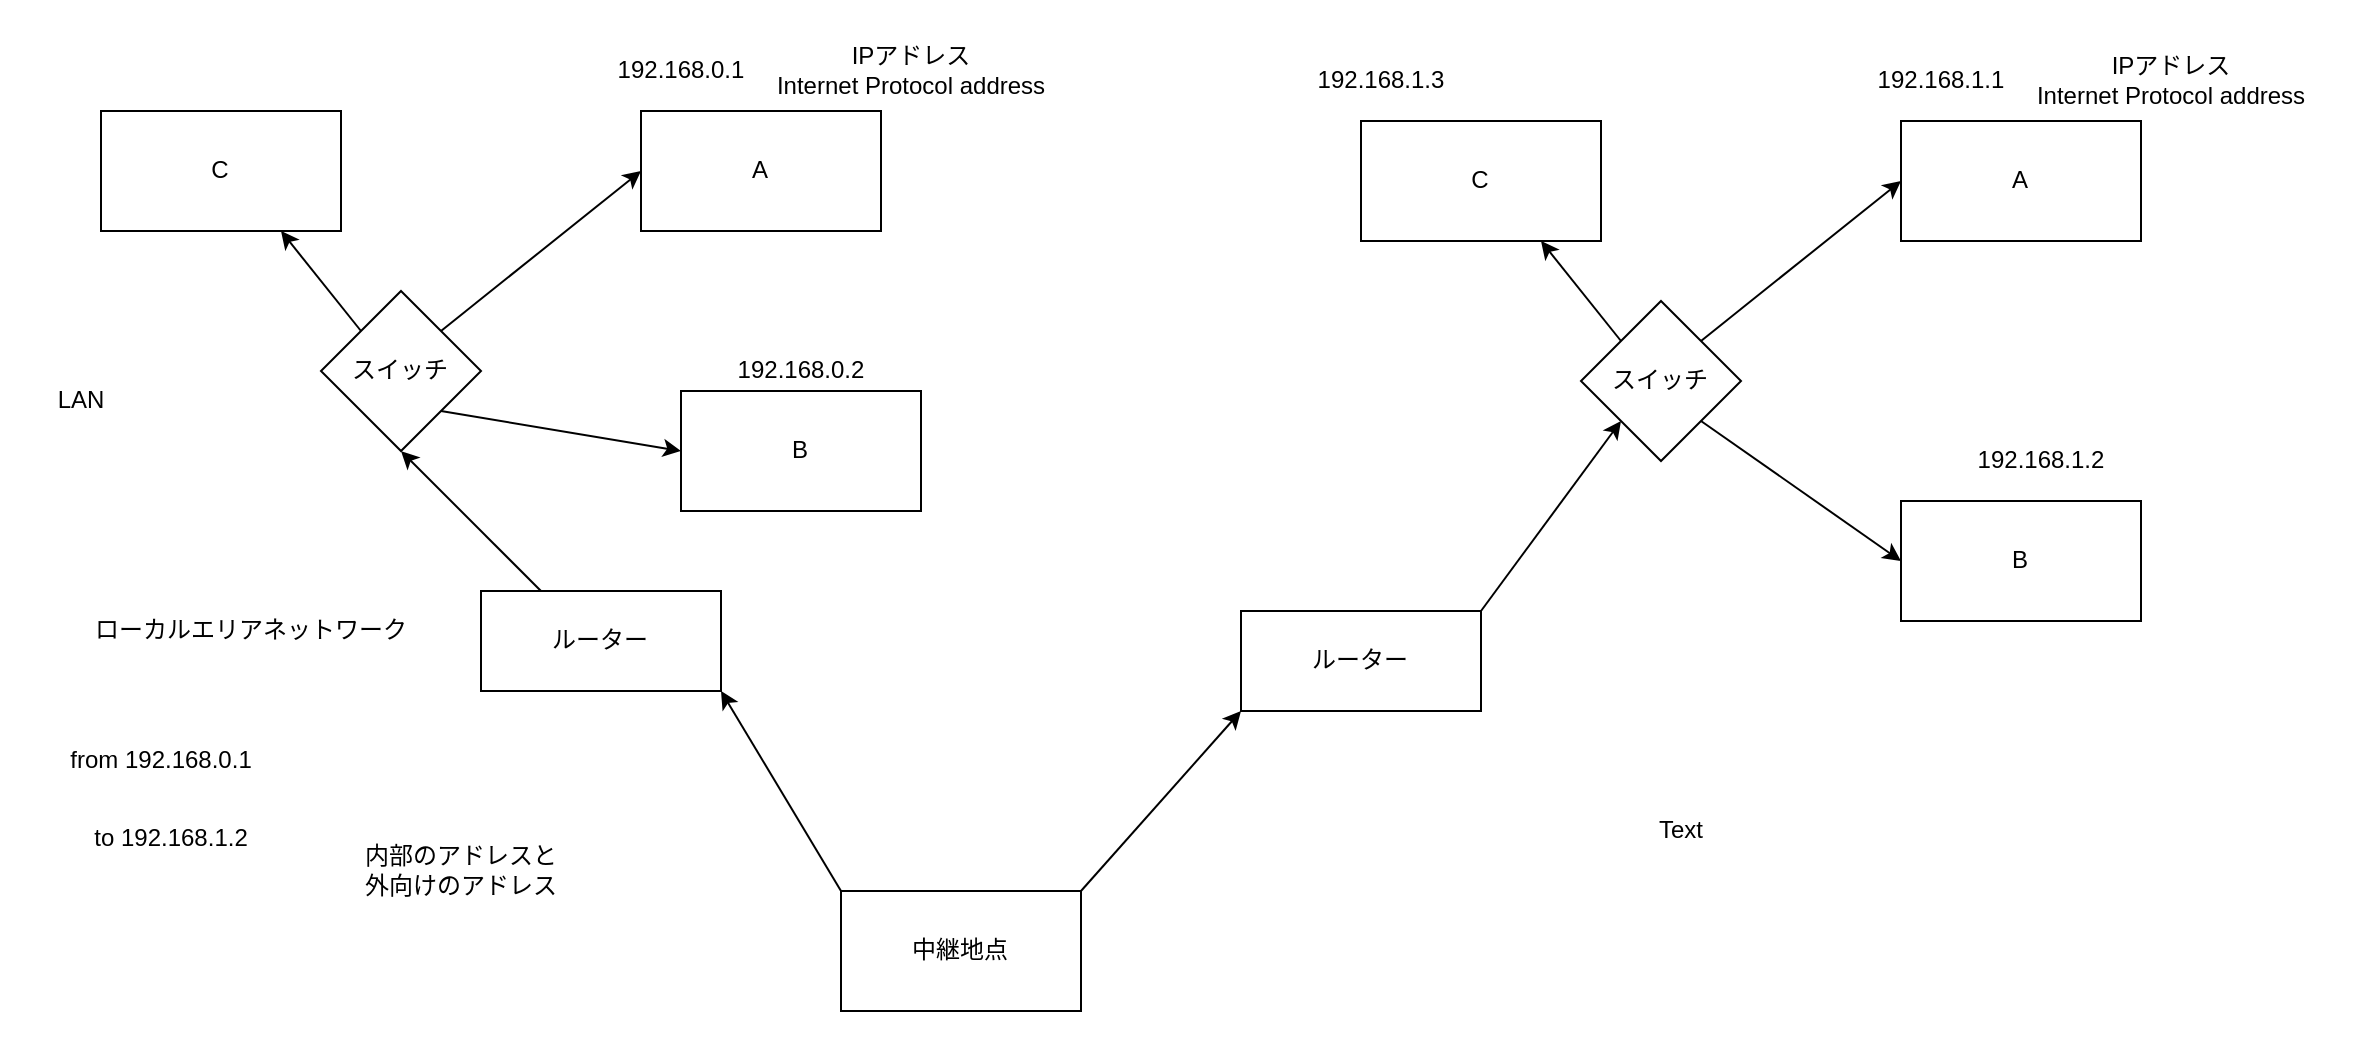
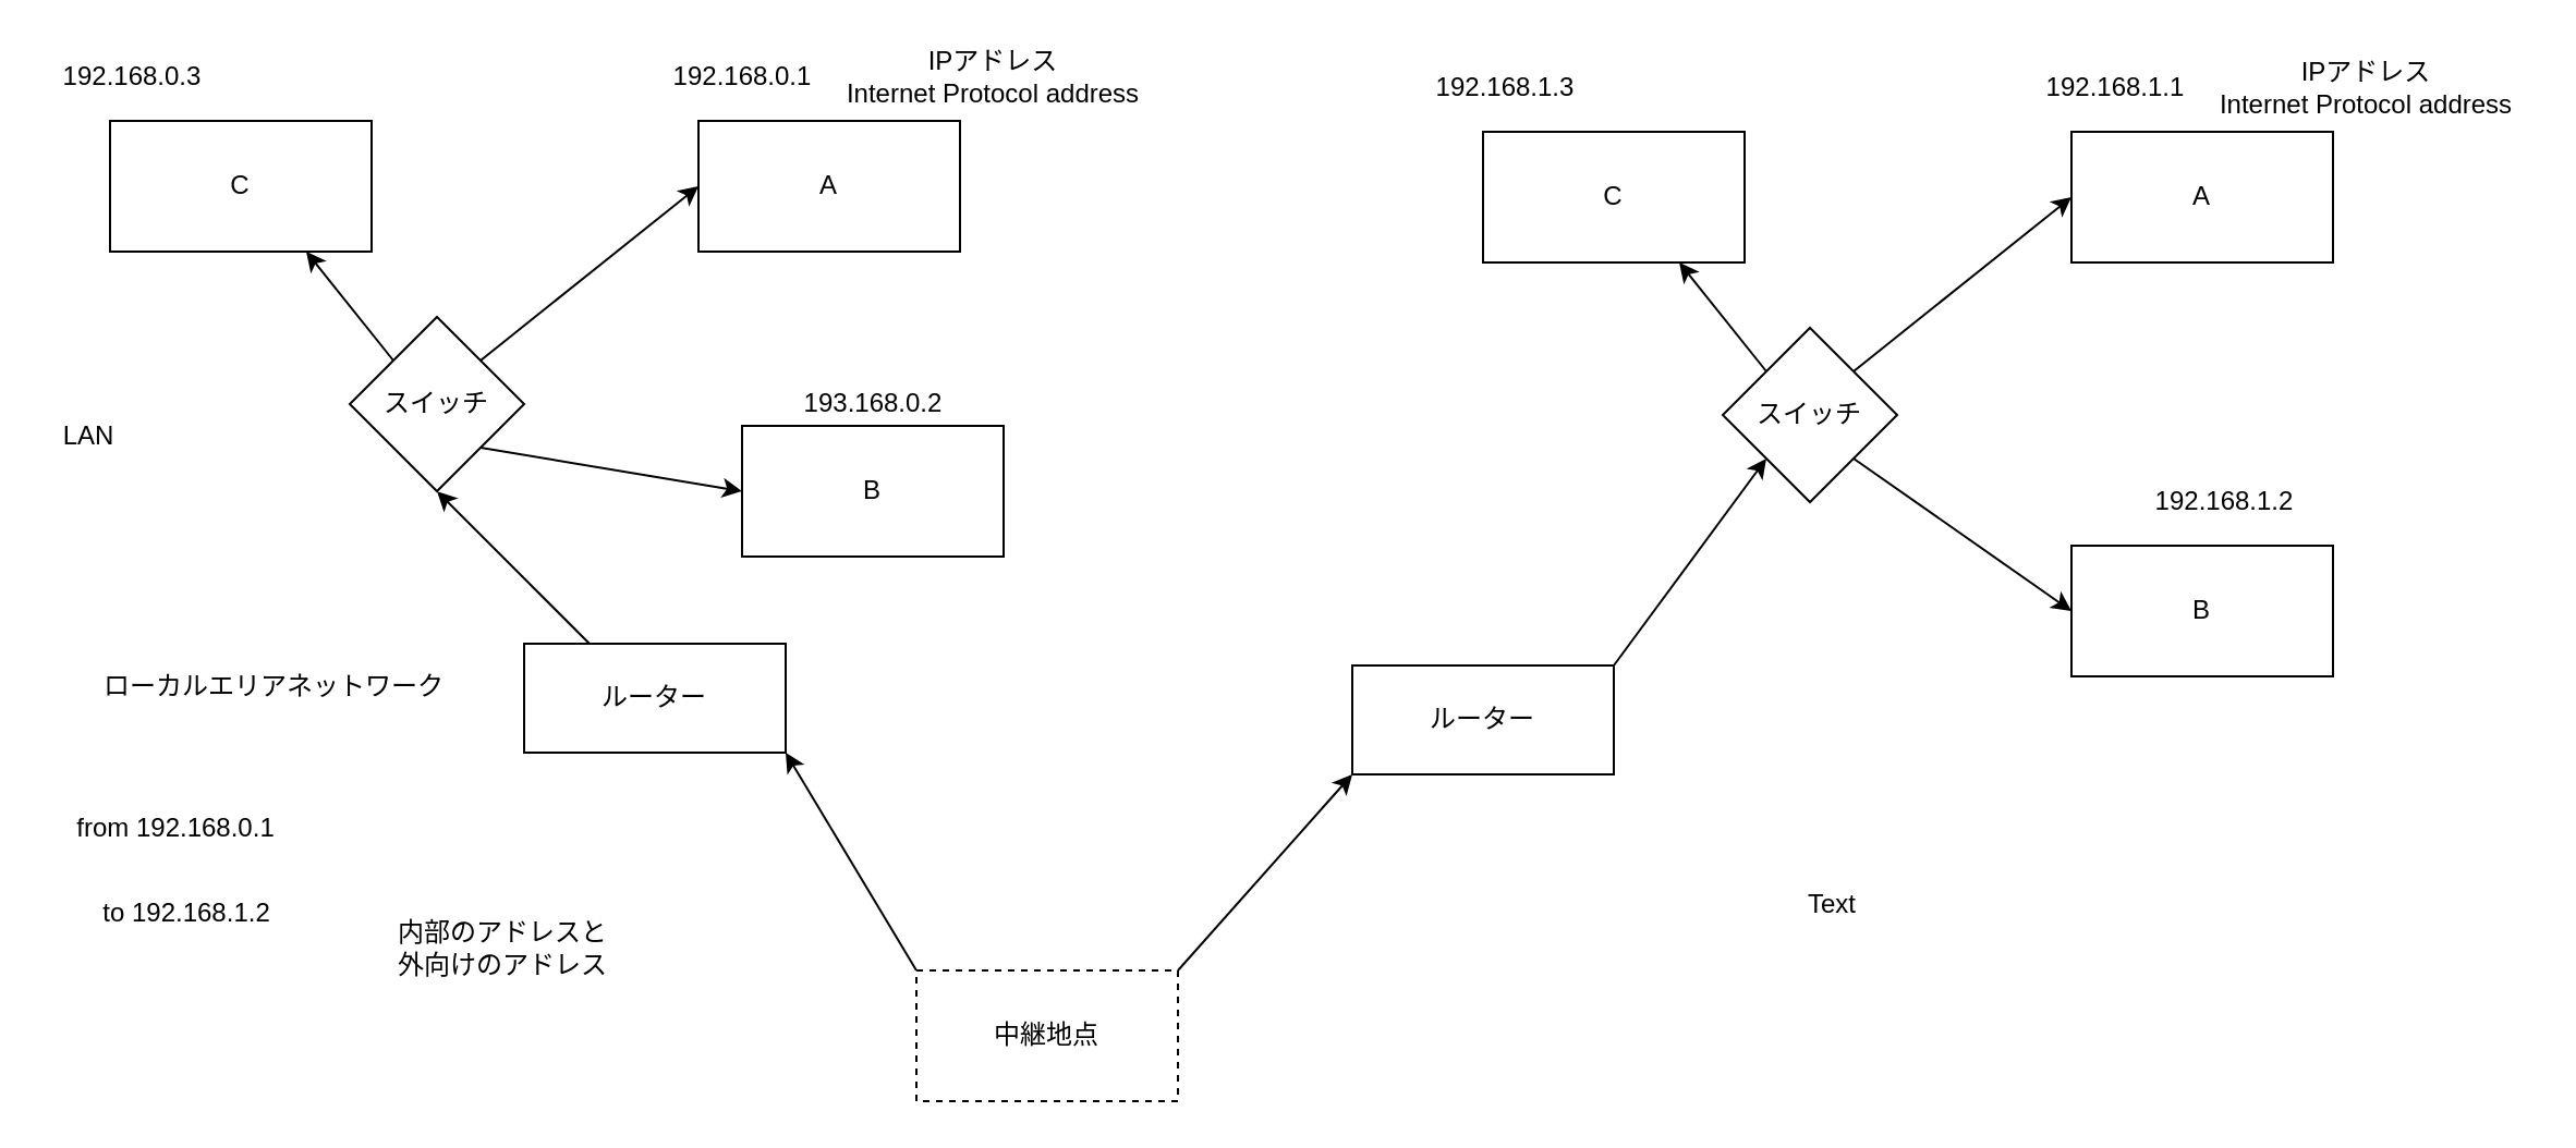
  <mxCell id="0" />
  <mxCell id="1" parent="0" />
  <mxCell id="2" value="C&lt;br&gt;" style="whiteSpace=wrap;html=1;" vertex="1" parent="1"><mxGeometry x="50" y="55" width="120" height="60" as="geometry" /></mxCell>
  <mxCell id="3" value="A" style="whiteSpace=wrap;html=1;" vertex="1" parent="1"><mxGeometry x="320" y="55" width="120" height="60" as="geometry" /></mxCell>
  <mxCell id="4" value="B" style="whiteSpace=wrap;html=1;" vertex="1" parent="1"><mxGeometry x="340" y="195" width="120" height="60" as="geometry" /></mxCell>
  <mxCell id="5" value="192.168.0.1" style="text;html=1;align=center;verticalAlign=middle;resizable=0;points=[];autosize=1;strokeColor=none;" vertex="1" parent="1"><mxGeometry x="300" y="25" width="80" height="20" as="geometry" /></mxCell>
  <mxCell id="6" value="IPアドレス&lt;br&gt;Internet Protocol address" style="text;html=1;align=center;verticalAlign=middle;resizable=0;points=[];autosize=1;strokeColor=none;" vertex="1" parent="1"><mxGeometry x="380" y="20" width="150" height="30" as="geometry" /></mxCell>
  <mxCell id="7" style="edgeStyle=none;html=1;exitX=0;exitY=0;exitDx=0;exitDy=0;entryX=0.75;entryY=1;entryDx=0;entryDy=0;" edge="1" parent="1" source="10" target="2"><mxGeometry relative="1" as="geometry" /></mxCell>
  <mxCell id="8" style="edgeStyle=none;html=1;exitX=1;exitY=0;exitDx=0;exitDy=0;entryX=0;entryY=0.5;entryDx=0;entryDy=0;" edge="1" parent="1" source="10" target="3"><mxGeometry relative="1" as="geometry" /></mxCell>
  <mxCell id="9" style="edgeStyle=none;html=1;exitX=1;exitY=1;exitDx=0;exitDy=0;entryX=0;entryY=0.5;entryDx=0;entryDy=0;" edge="1" parent="1" source="10" target="4"><mxGeometry relative="1" as="geometry" /></mxCell>
  <mxCell id="10" value="スイッチ" style="rhombus;whiteSpace=wrap;html=1;" vertex="1" parent="1"><mxGeometry x="160" y="145" width="80" height="80" as="geometry" /></mxCell>
- <mxCell id="12" value="192.168.0.2" style="text;html=1;align=center;verticalAlign=middle;resizable=0;points=[];autosize=1;strokeColor=none;" vertex="1" parent="1"><mxGeometry x="360" y="175" width="80" height="20" as="geometry" /></mxCell>
+ <mxCell id="11" value="192.168.0.3" style="text;html=1;align=center;verticalAlign=middle;resizable=0;points=[];autosize=1;strokeColor=none;" vertex="1" parent="1"><mxGeometry y="25" width="80" height="20" as="geometry" x="20" /></mxCell>
+ <mxCell id="12" value="193.168.0.2" style="text;html=1;align=center;verticalAlign=middle;resizable=0;points=[];autosize=1;strokeColor=none;" vertex="1" parent="1"><mxGeometry x="360" y="175" width="80" height="20" as="geometry" /></mxCell>
  <mxCell id="13" value="LAN" style="text;html=1;align=center;verticalAlign=middle;resizable=0;points=[];autosize=1;strokeColor=none;" vertex="1" parent="1"><mxGeometry x="20" y="190" width="40" height="20" as="geometry" /></mxCell>
  <mxCell id="14" value="ローカルエリアネットワーク" style="text;html=1;align=center;verticalAlign=middle;resizable=0;points=[];autosize=1;strokeColor=none;" vertex="1" parent="1"><mxGeometry x="40" y="305" width="170" height="20" as="geometry" /></mxCell>
  <mxCell id="15" value="C&lt;br&gt;" style="whiteSpace=wrap;html=1;" vertex="1" parent="1"><mxGeometry x="680" y="60" width="120" height="60" as="geometry" /></mxCell>
  <mxCell id="16" value="A" style="whiteSpace=wrap;html=1;" vertex="1" parent="1"><mxGeometry x="950" y="60" width="120" height="60" as="geometry" /></mxCell>
  <mxCell id="17" value="B" style="whiteSpace=wrap;html=1;" vertex="1" parent="1"><mxGeometry x="950" y="250" width="120" height="60" as="geometry" /></mxCell>
  <mxCell id="18" value="192.168.1.1" style="text;html=1;align=center;verticalAlign=middle;resizable=0;points=[];autosize=1;strokeColor=none;" vertex="1" parent="1"><mxGeometry x="930" y="30" width="80" height="20" as="geometry" /></mxCell>
  <mxCell id="19" value="IPアドレス&lt;br&gt;Internet Protocol address" style="text;html=1;align=center;verticalAlign=middle;resizable=0;points=[];autosize=1;strokeColor=none;" vertex="1" parent="1"><mxGeometry x="1010" y="25" width="150" height="30" as="geometry" /></mxCell>
  <mxCell id="20" style="edgeStyle=none;html=1;exitX=0;exitY=0;exitDx=0;exitDy=0;entryX=0.75;entryY=1;entryDx=0;entryDy=0;" edge="1" source="23" target="15" parent="1"><mxGeometry relative="1" as="geometry" /></mxCell>
  <mxCell id="21" style="edgeStyle=none;html=1;exitX=1;exitY=0;exitDx=0;exitDy=0;entryX=0;entryY=0.5;entryDx=0;entryDy=0;" edge="1" source="23" target="16" parent="1"><mxGeometry relative="1" as="geometry" /></mxCell>
  <mxCell id="22" style="edgeStyle=none;html=1;exitX=1;exitY=1;exitDx=0;exitDy=0;entryX=0;entryY=0.5;entryDx=0;entryDy=0;" edge="1" source="23" target="17" parent="1"><mxGeometry relative="1" as="geometry" /></mxCell>
  <mxCell id="23" value="スイッチ" style="rhombus;whiteSpace=wrap;html=1;" vertex="1" parent="1"><mxGeometry x="790" y="150" width="80" height="80" as="geometry" /></mxCell>
  <mxCell id="24" value="192.168.1.3" style="text;html=1;align=center;verticalAlign=middle;resizable=0;points=[];autosize=1;strokeColor=none;" vertex="1" parent="1"><mxGeometry x="650" y="30" width="80" height="20" as="geometry" /></mxCell>
  <mxCell id="25" value="192.168.1.2" style="text;html=1;align=center;verticalAlign=middle;resizable=0;points=[];autosize=1;strokeColor=none;" vertex="1" parent="1"><mxGeometry x="980" y="220" width="80" height="20" as="geometry" /></mxCell>
  <mxCell id="26" style="edgeStyle=none;html=1;exitX=0.25;exitY=0;exitDx=0;exitDy=0;entryX=0.5;entryY=1;entryDx=0;entryDy=0;" edge="1" parent="1" source="27" target="10"><mxGeometry relative="1" as="geometry" /></mxCell>
  <mxCell id="27" value="ルーター" style="whiteSpace=wrap;html=1;" vertex="1" parent="1"><mxGeometry x="240" y="295" width="120" height="50" as="geometry" /></mxCell>
  <mxCell id="28" style="edgeStyle=none;html=1;exitX=1;exitY=0;exitDx=0;exitDy=0;entryX=0;entryY=1;entryDx=0;entryDy=0;" edge="1" parent="1" source="29" target="23"><mxGeometry relative="1" as="geometry" /></mxCell>
  <mxCell id="29" value="ルーター" style="whiteSpace=wrap;html=1;" vertex="1" parent="1"><mxGeometry x="620" y="305" width="120" height="50" as="geometry" /></mxCell>
  <mxCell id="30" style="edgeStyle=none;html=1;exitX=1;exitY=0;exitDx=0;exitDy=0;entryX=0;entryY=1;entryDx=0;entryDy=0;" edge="1" parent="1" source="32" target="29"><mxGeometry relative="1" as="geometry" /></mxCell>
  <mxCell id="31" style="edgeStyle=none;html=1;exitX=0;exitY=0;exitDx=0;exitDy=0;entryX=1;entryY=1;entryDx=0;entryDy=0;" edge="1" parent="1" source="32" target="27"><mxGeometry relative="1" as="geometry" /></mxCell>
- <mxCell id="32" value="中継地点" style="whiteSpace=wrap;html=1;" vertex="1" parent="1"><mxGeometry x="420" y="445" width="120" height="60" as="geometry" /></mxCell>
+ <mxCell id="32" value="中継地点" style="whiteSpace=wrap;html=1;dashed=1;" vertex="1" parent="1"><mxGeometry x="420" y="445" width="120" height="60" as="geometry" /></mxCell>
  <mxCell id="33" value="from 192.168.0.1" style="text;html=1;align=center;verticalAlign=middle;resizable=0;points=[];autosize=1;strokeColor=none;" vertex="1" parent="1"><mxGeometry x="25" y="370" width="110" height="20" as="geometry" /></mxCell>
  <mxCell id="34" value="to 192.168.1.2" style="text;html=1;align=center;verticalAlign=middle;resizable=0;points=[];autosize=1;strokeColor=none;" vertex="1" parent="1"><mxGeometry x="40" y="409" width="90" height="20" as="geometry" /></mxCell>
  <mxCell id="35" value="内部のアドレスと&lt;br&gt;外向けのアドレス" style="text;html=1;align=center;verticalAlign=middle;resizable=0;points=[];autosize=1;strokeColor=none;" vertex="1" parent="1"><mxGeometry x="175" y="420" width="110" height="30" as="geometry" /></mxCell>
  <mxCell id="36" value="Text" style="text;html=1;align=center;verticalAlign=middle;resizable=0;points=[];autosize=1;strokeColor=none;" vertex="1" parent="1"><mxGeometry x="820" y="405" width="40" height="20" as="geometry" /></mxCell>
